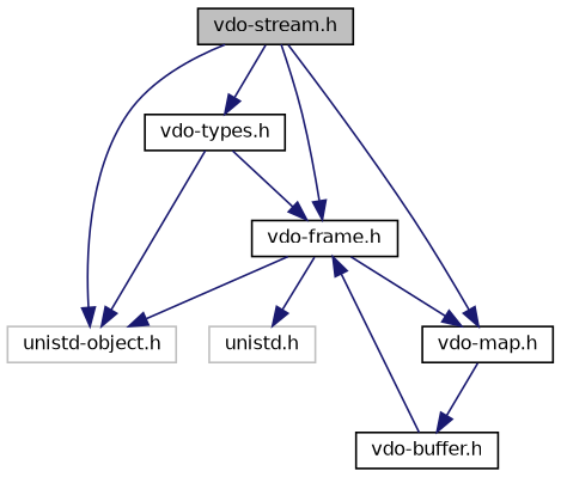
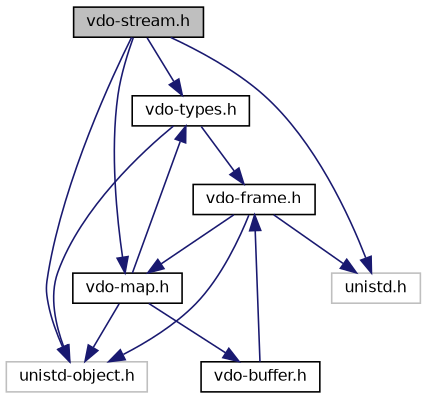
  digraph {
    node [color=black fillcolor=white fontname=Helvetica fontsize=10 shape=record style=filled]
    edge [color=midnightblue fontname=Helvetica fontsize=10 labelfontname=Helvetica labelfontsize=10 style=solid]
    n1 [fillcolor=grey75 fontcolor=black height=0.2 label="vdo-stream.h" width=0.4]
    n2 [height=0.2 label="vdo-types.h" width=0.4]
    n3 [color=grey75 height=0.2 label="unistd-object.h" width=0.4]
    n4 [height=0.2 label="vdo-frame.h" width=0.4]
    n5 [height=0.2 label="vdo-map.h" width=0.4]
    n6 [color=grey75 height=0.2 label="unistd.h" width=0.4]
    n7 [height=0.2 label="vdo-buffer.h" width=0.4]
    n1 -> n2
    n1 -> n3
-   n1 -> n4
+   n1 -> n6
    n1 -> n5
    n2 -> n3
    n2 -> n4
    n4 -> n3
    n4 -> n5
    n4 -> n6
+   n5 -> n2
+   n5 -> n3
    n5 -> n7
    n7 -> n4
  }
